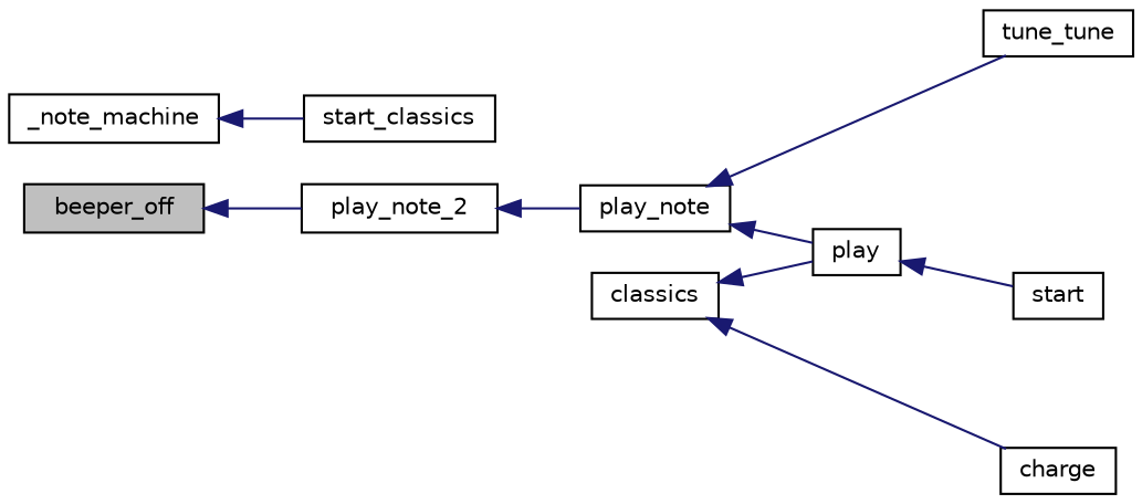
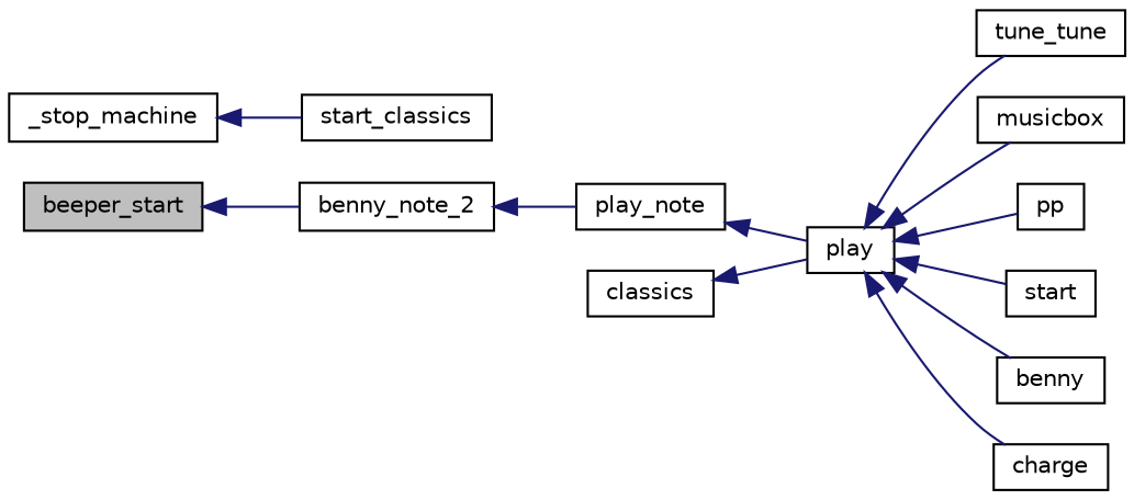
  digraph {
    rankdir=LR
    node [color=black fillcolor=white fontname=Helvetica fontsize=10 shape=record style=filled]
    edge [color=midnightblue dir=back fontname=Helvetica fontsize=10 labelfontname=Helvetica labelfontsize=10 style=solid]
-   n1 [fillcolor=grey75 fontcolor=black height=0.2 label=beeper_off width=0.4]
-   n2 [height=0.2 label=play_note_2 width=0.4]
-   n3 [height=0.2 label=_note_machine width=0.4]
+   n1 [fillcolor=grey75 fontcolor=black height=0.2 label=beeper_start width=0.4]
+   n2 [height=0.2 label=benny_note_2 width=0.4]
+   n3 [height=0.2 label=_stop_machine width=0.4]
    n4 [height=0.2 label=start_classics width=0.4]
    n5 [height=0.2 label=play_note width=0.4]
    n6 [height=0.2 label=play width=0.4]
+   n7 [height=0.2 label=pp width=0.4]
    n8 [height=0.2 label=start width=0.4]
    n9 [height=0.2 label=charge width=0.4]
    n10 [height=0.2 label=tune_tune width=0.4]
+   n11 [height=0.2 label=benny width=0.4]
+   n12 [height=0.2 label=musicbox width=0.4]
    n13 [height=0.2 label=classics width=0.4]
    n1 -> n2
    n2 -> n5
    n3 -> n4
    n5 -> n6
+   n6 -> n7
    n6 -> n8
-   n13 -> n9
-   n5 -> n10
+   n6 -> n9
+   n6 -> n10
+   n6 -> n11
+   n6 -> n12
    n13 -> n6
  }
